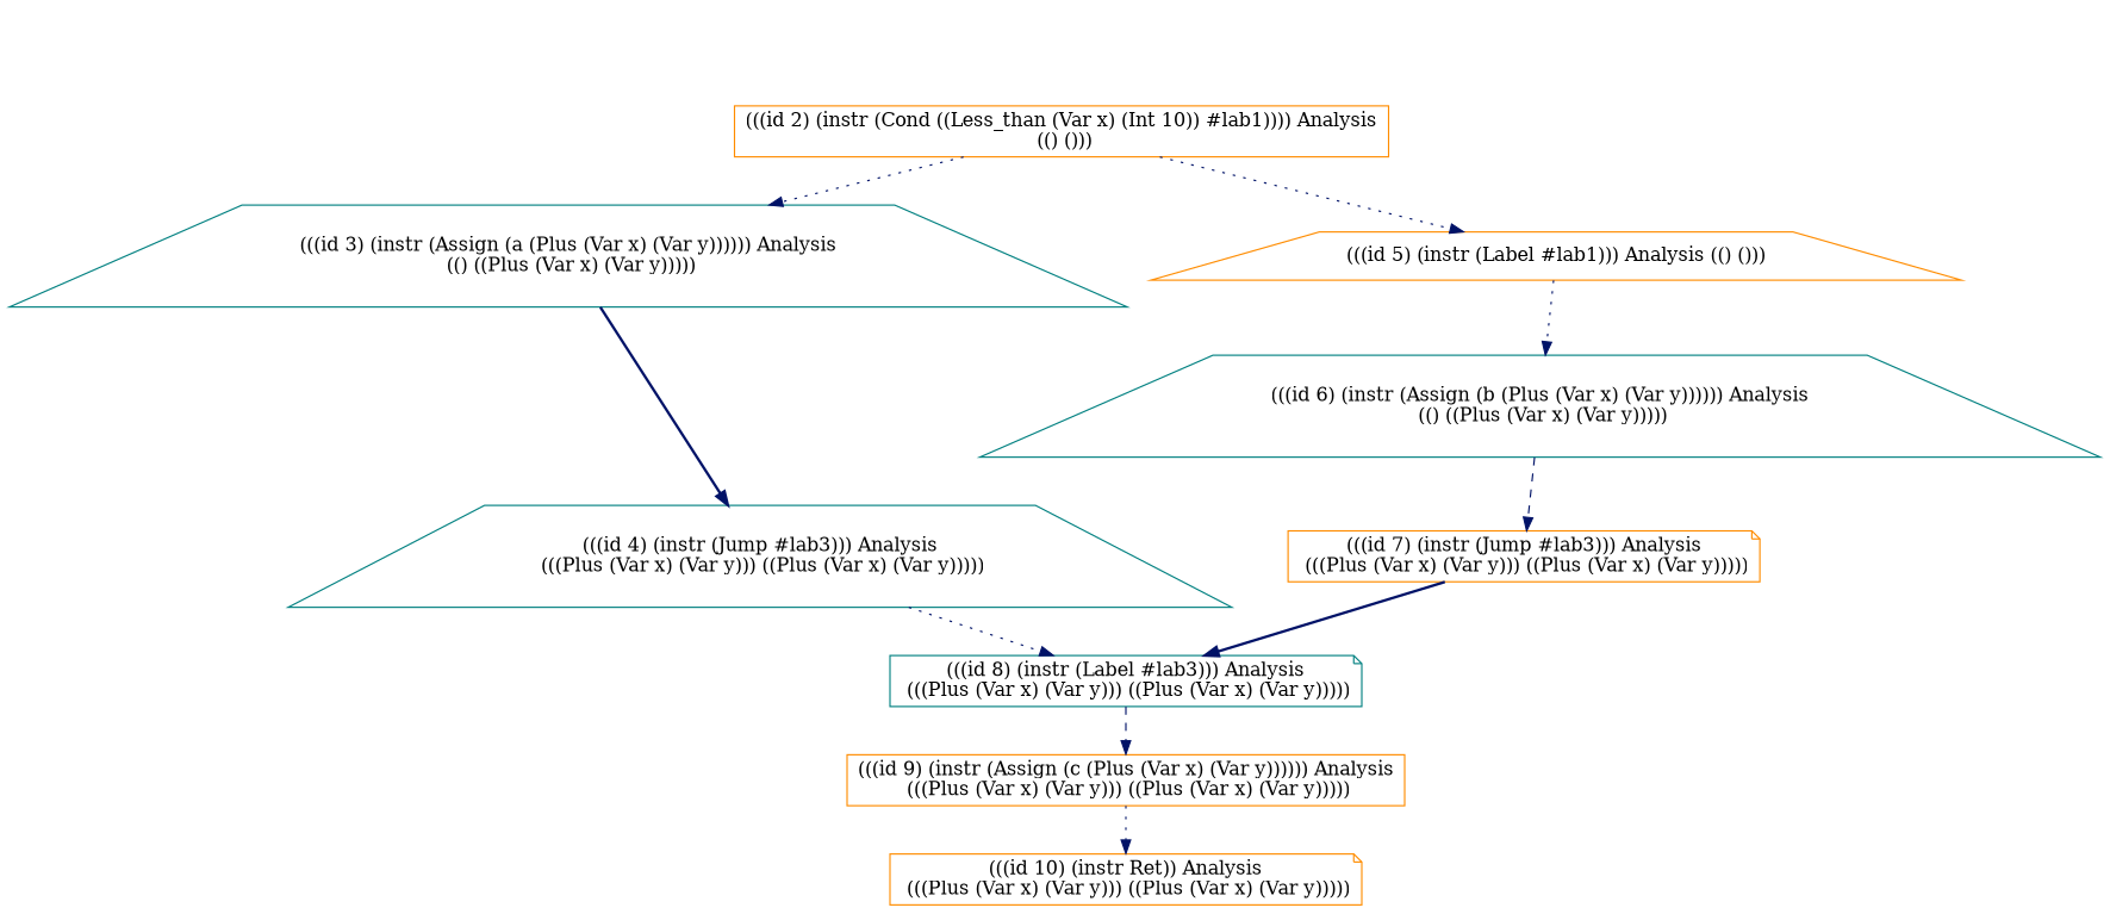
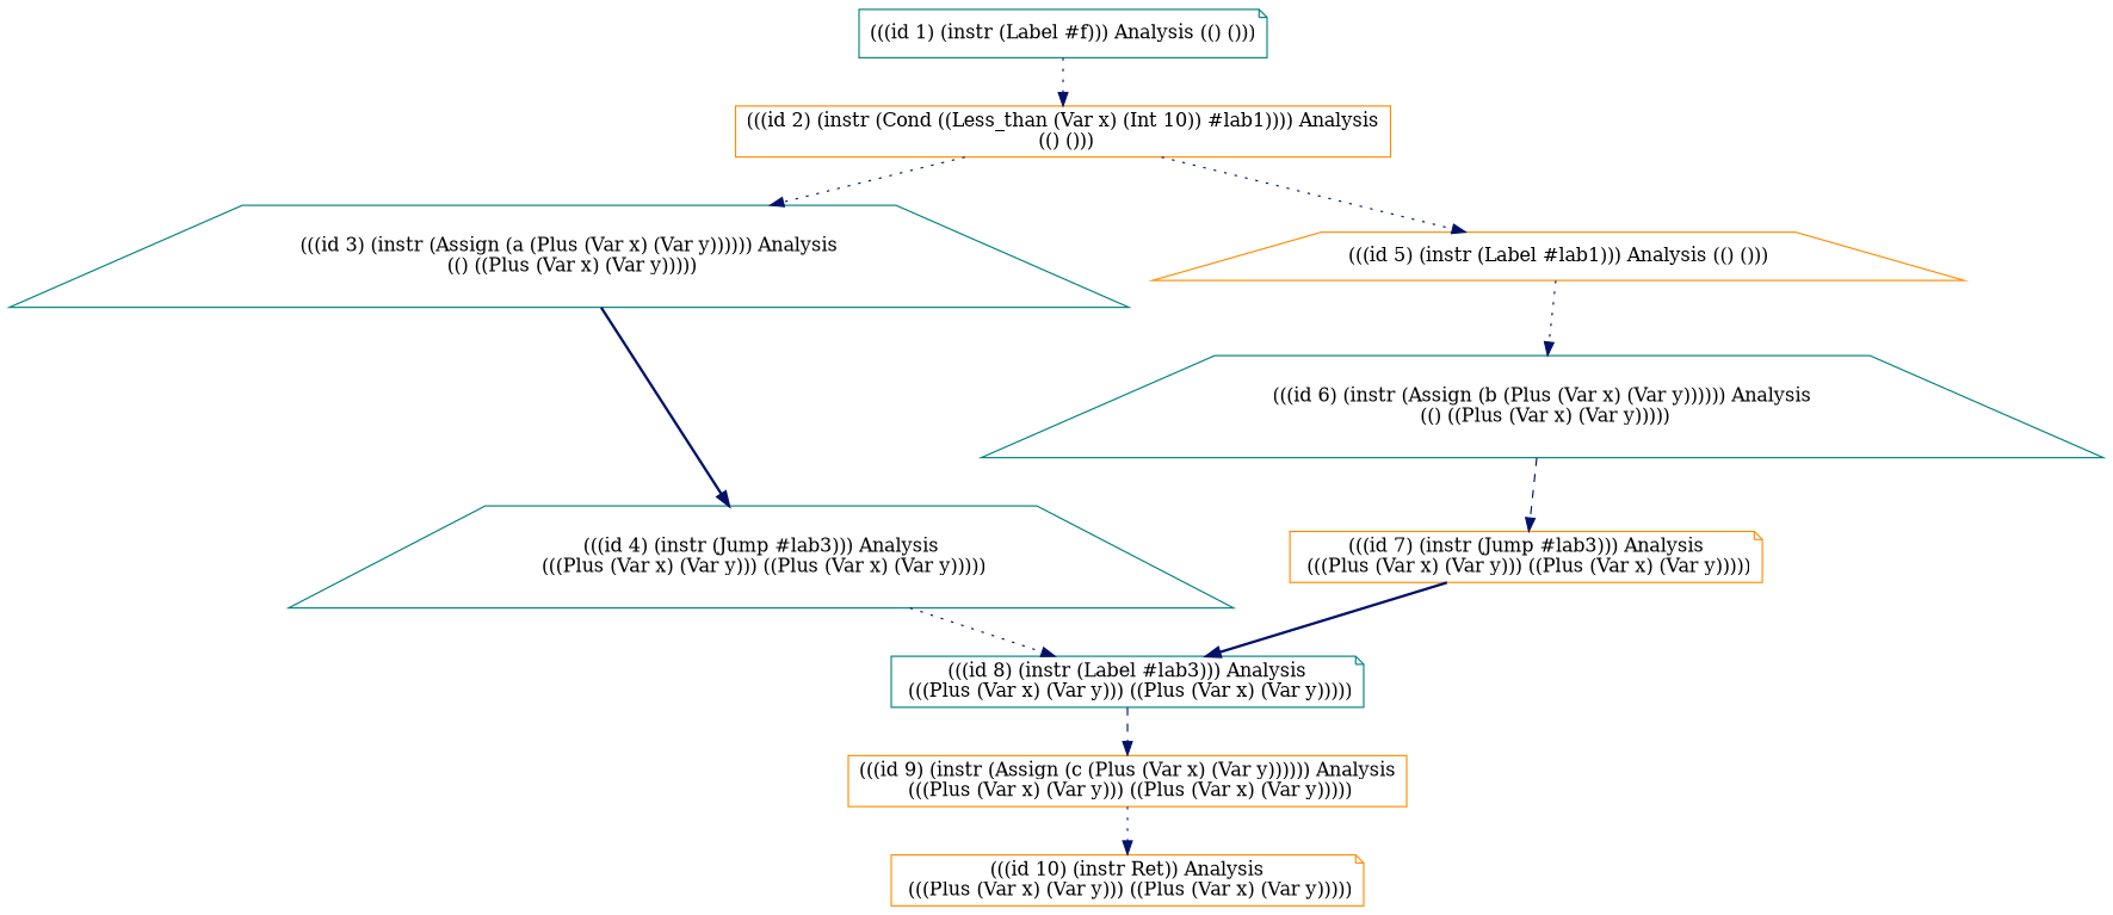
  digraph {
    node [color=teal shape=note]
    edge [color="#001267" style=dotted]
+   n1 [label="(((id 1) (instr (Label #f))) Analysis (() ()))"]
    n2 [label="(((id 2) (instr (Cond ((Less_than (Var x) (Int 10)) #lab1)))) Analysis\n (() ()))" color=darkorange shape=box]
    n3 [label="(((id 3) (instr (Assign (a (Plus (Var x) (Var y)))))) Analysis\n (() ((Plus (Var x) (Var y)))))" shape=trapezium]
    n4 [label="(((id 5) (instr (Label #lab1))) Analysis (() ()))" color=darkorange shape=trapezium]
    n5 [label="(((id 4) (instr (Jump #lab3))) Analysis\n (((Plus (Var x) (Var y))) ((Plus (Var x) (Var y)))))" shape=trapezium]
    n6 [label="(((id 8) (instr (Label #lab3))) Analysis\n (((Plus (Var x) (Var y))) ((Plus (Var x) (Var y)))))"]
    n7 [label="(((id 6) (instr (Assign (b (Plus (Var x) (Var y)))))) Analysis\n (() ((Plus (Var x) (Var y)))))" shape=trapezium]
    n8 [label="(((id 7) (instr (Jump #lab3))) Analysis\n (((Plus (Var x) (Var y))) ((Plus (Var x) (Var y)))))" color=darkorange]
    n9 [label="(((id 9) (instr (Assign (c (Plus (Var x) (Var y)))))) Analysis\n (((Plus (Var x) (Var y))) ((Plus (Var x) (Var y)))))" color=darkorange shape=box]
    n10 [label="(((id 10) (instr Ret)) Analysis\n (((Plus (Var x) (Var y))) ((Plus (Var x) (Var y)))))" color=darkorange]
+   n1 -> n2
    n2 -> n3
    n2 -> n4
    n3 -> n5 [style=bold]
    n4 -> n7
    n5 -> n6
    n6 -> n9 [style=dashed]
    n7 -> n8 [style=dashed]
    n8 -> n6 [style=bold]
    n9 -> n10
  }
